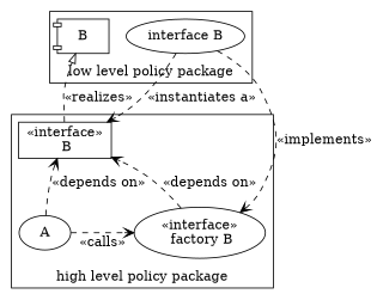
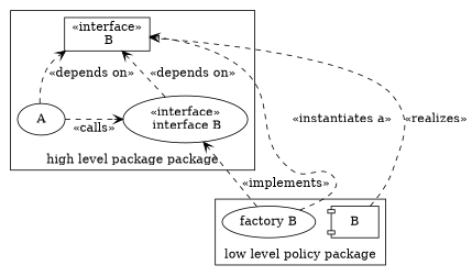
  digraph {
    rankdir=BT
    edge [arrowhead=vee style=dashed]
-   n1 [label="«interface»\n factory B"]
+   n1 [label="«interface»\n interface B"]
    n2 [label=A shape=ellipse]
    n3 [label="«interface»\n B" shape=rectangle]
-   n4 [label="interface B"]
+   n4 [label="factory B"]
    n5 [label=B shape=component]
    subgraph cluster_1 {
-     label="high level policy package"
+     label="high level package package"
      n1
      n2
      n3
    }
    subgraph cluster_2 {
      label="low level policy package"
      n4
      n5
    }
    n1 -> n3 [constraint=false label="«depends on»"]
    n2 -> n1 [constraint=false label="«calls»"]
    n2 -> n3 [label="«depends on»"]
    n4 -> n1 [label="«implements»"]
    n4 -> n3 [constraint=false label="«instantiates a»"]
-   n3 -> n5 [arrowhead=onormal label="«realizes»"]
+   n5 -> n3 [arrowhead=onormal label="«realizes»"]
  }
